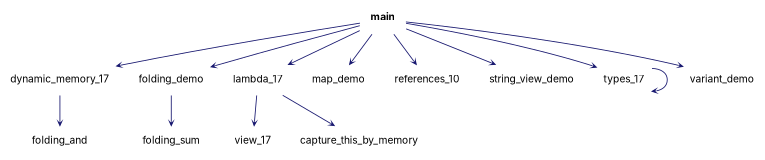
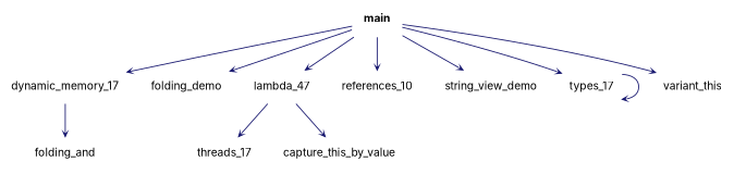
  digraph {
    fontname=Inter
    rankdir=TB
    node [fontname=Inter fontsize=12 shape=plaintext]
    edge [arrowhead=open arrowsize=0.5 arrowtail=open color=midnightblue fontname=Inter labelfontsize=10 style=solid]
    n1 [label=<<b>main</b>>]
    n2 [label=dynamic_memory_17]
    n3 [label=folding_demo]
-   n4 [label=lambda_17]
-   n5 [label=map_demo]
+   n4 [label=lambda_47]
    n6 [label=references_10]
    n7 [label=string_view_demo]
    n8 [label=types_17]
-   n9 [label=variant_demo]
+   n9 [label=variant_this]
    n10 [label=folding_and]
-   n11 [label=folding_sum]
-   n12 [label=view_17]
-   n13 [label=capture_this_by_memory]
+   n12 [label=threads_17]
+   n13 [label=capture_this_by_value]
    n1 -> n2
    n1 -> n3
    n1 -> n4
-   n1 -> n5
    n1 -> n6
    n1 -> n7
    n1 -> n8
    n1 -> n9
    n2 -> n10
-   n3 -> n11
    n4 -> n12
    n4 -> n13
    n8 -> n8
  }
